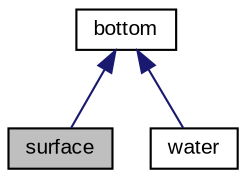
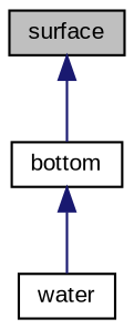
  digraph {
    fontname="Liberation Sans"
    node [color=black fillcolor=white fontname="Liberation Sans" fontsize=10 shape=record style=filled]
    edge [color=midnightblue dir=back fontname="Liberation Sans" fontsize=10 labelfontname=Helvetica labelfontsize=10 style=solid]
    n1 [fillcolor=grey75 fontcolor=black height=0.2 label=surface width=0.4]
    n2 [height=0.2 label=bottom width=0.4]
    n3 [height=0.2 label=water width=0.4]
-   n2 -> n1
+   n1 -> n2
    n2 -> n3
  }
